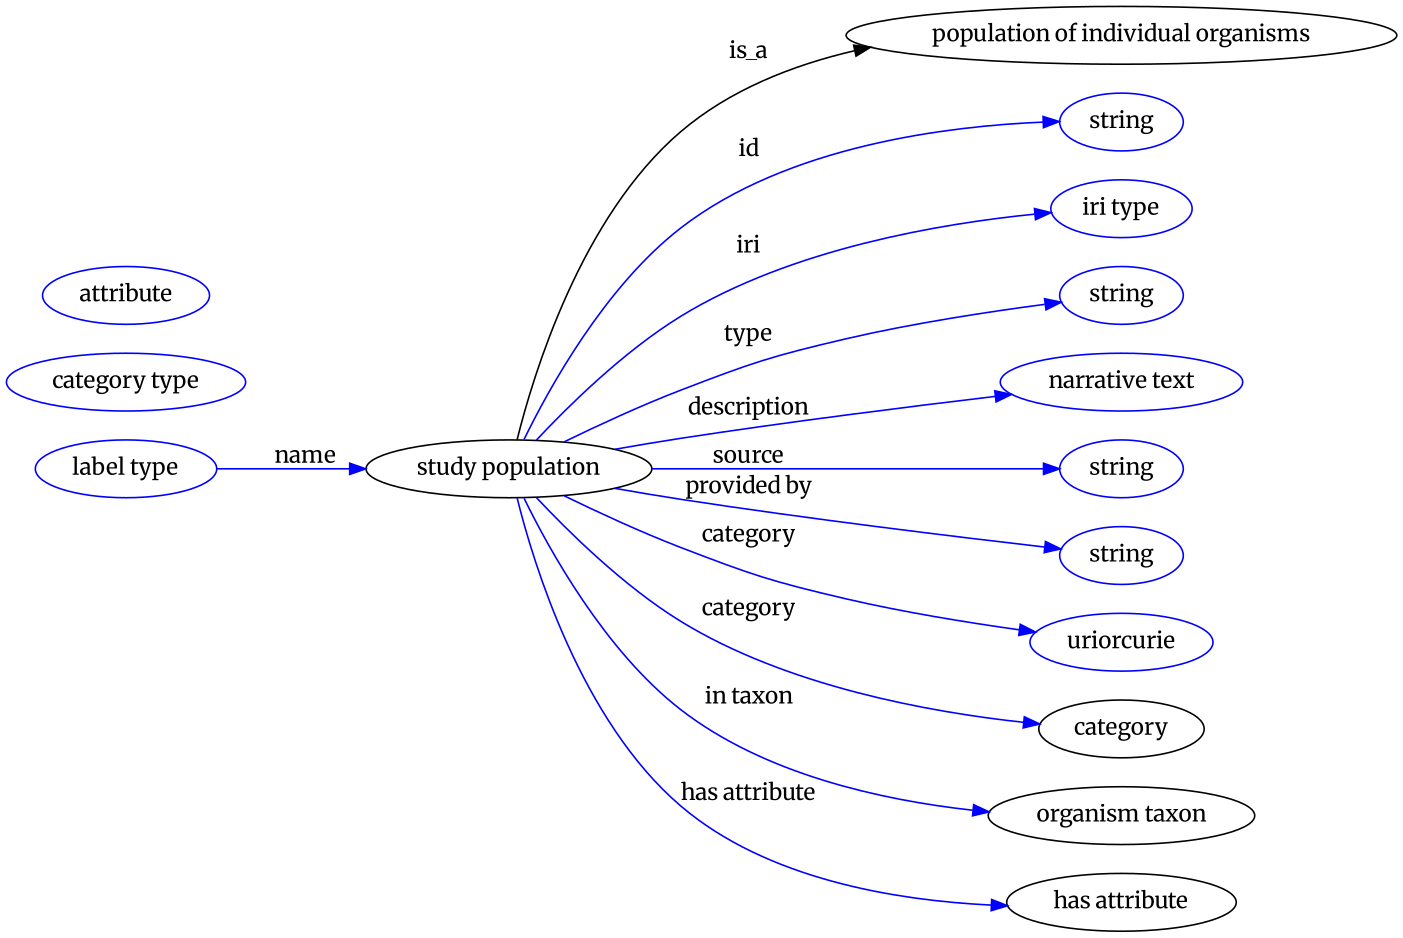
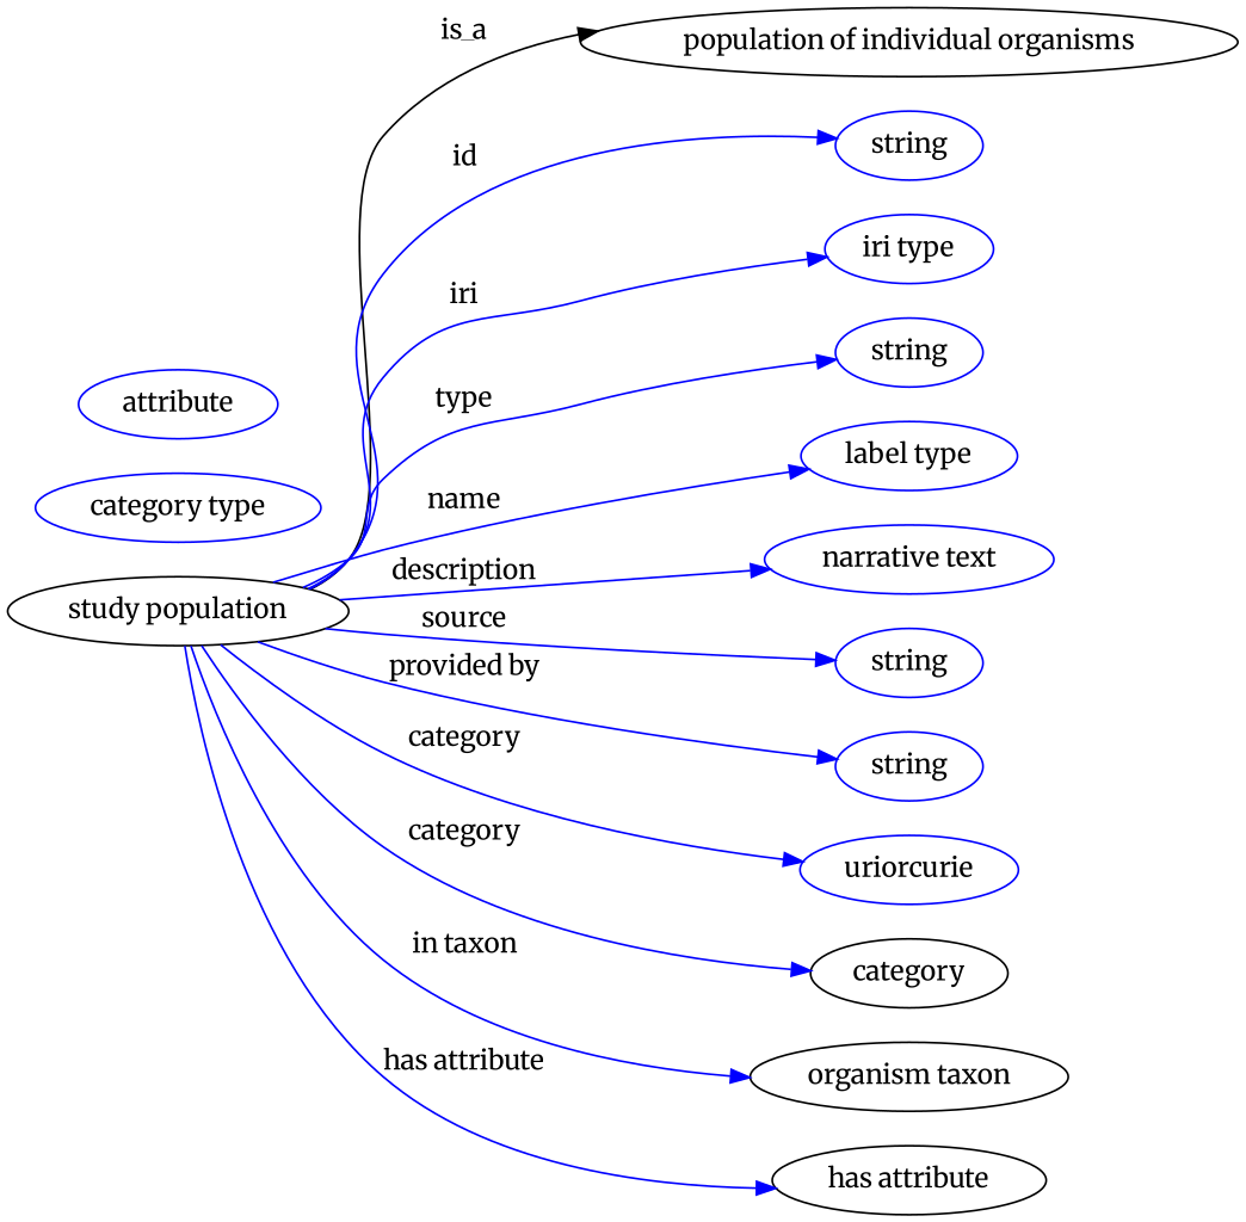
  digraph {
    fontname=Merriweather
    rankdir=LR
    node [fontname=Merriweather color=blue]
    edge [fontname=Merriweather color=blue style=solid]
    n1 [height=0.5 label="study population" width=2.4734 color=""]
    "population of individual organisms" [height=0.5 width=4.7662 color=""]
    n3 [height=0.5 label=string width=1.0652]
    n4 [height=0.5 label="iri type" width=1.2277]
    n5 [height=0.5 label=string width=1.0652]
    n6 [height=0.5 label="label type" width=1.5707]
    n7 [height=0.5 label="narrative text" width=2.0943]
    n8 [height=0.5 label=string width=1.0652]
    n9 [height=0.5 label=string width=1.0652]
    n10 [height=0.5 label=uriorcurie width=1.5887]
    category [height=0.5 width=1.4263 color=""]
    n12 [color=black height=0.5 label="organism taxon" width=2.3109]
    "has attribute" [height=0.5 width=1.9859 color=""]
    n14 [height=0.5 label="category type" width=2.0762]
    n15 [height=0.5 label=attribute width=1.4443]
    n1 -> "population of individual organisms" [label=is_a color="" style=""]
    n1 -> n3 [label=id]
    n1 -> n4 [label=iri]
    n1 -> n5 [label=type]
-   n6 -> n1 [label=name]
+   n1 -> n6 [label=name]
    n1 -> n7 [label=description]
    n1 -> n8 [label=source]
    n1 -> n9 [label="provided by"]
    n1 -> n10 [label=category]
    n1 -> category [label=category]
    n1 -> n12 [label="in taxon"]
    n1 -> "has attribute" [label="has attribute"]
  }
